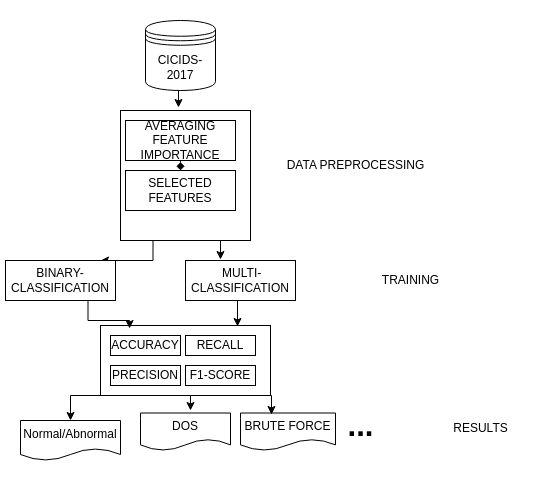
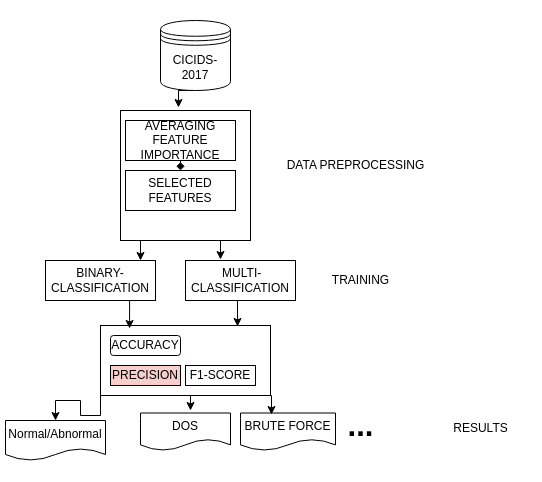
  <mxCell id="0" />
  <mxCell id="1" parent="0" />
  <mxCell id="2" style="edgeStyle=orthogonalEdgeStyle;rounded=0;orthogonalLoop=1;jettySize=auto;html=1;exitX=0.25;exitY=1;exitDx=0;exitDy=0;entryX=0.864;entryY=0;entryDx=0;entryDy=0;entryPerimeter=0;" edge="1" parent="1" source="4" target="28"><mxGeometry relative="1" as="geometry" /></mxCell>
  <mxCell id="3" style="edgeStyle=orthogonalEdgeStyle;rounded=0;orthogonalLoop=1;jettySize=auto;html=1;exitX=0.75;exitY=1;exitDx=0;exitDy=0;entryX=0.318;entryY=-0.025;entryDx=0;entryDy=0;entryPerimeter=0;" edge="1" parent="1" source="4" target="13"><mxGeometry relative="1" as="geometry" /></mxCell>
  <mxCell id="4" value="" style="whiteSpace=wrap;html=1;aspect=fixed;" vertex="1" parent="1"><mxGeometry x="120" y="110" width="130" height="130" as="geometry" /></mxCell>
  <mxCell id="5" style="edgeStyle=orthogonalEdgeStyle;rounded=0;orthogonalLoop=1;jettySize=auto;html=1;exitX=0.5;exitY=1;exitDx=0;exitDy=0;entryX=0.446;entryY=-0.023;entryDx=0;entryDy=0;entryPerimeter=0;" edge="1" parent="1" source="6" target="4"><mxGeometry relative="1" as="geometry" /></mxCell>
- <mxCell id="6" value="CICIDS-2017" style="shape=datastore;whiteSpace=wrap;html=1;" vertex="1" parent="1"><mxGeometry x="145" y="20" width="70" height="70" as="geometry" /></mxCell>
+ <mxCell id="6" value="CICIDS-2017" style="shape=datastore;whiteSpace=wrap;html=1;" vertex="1" parent="1"><mxGeometry x="160" y="20" width="70" height="70" as="geometry" /></mxCell>
  <mxCell id="7" value="SELECTED FEATURES" style="rounded=0;whiteSpace=wrap;html=1;" vertex="1" parent="1"><mxGeometry x="125" y="170" width="110" height="40" as="geometry" /></mxCell>
  <mxCell id="8" style="edgeStyle=orthogonalEdgeStyle;rounded=0;orthogonalLoop=1;jettySize=auto;html=1;exitX=0.5;exitY=1;exitDx=0;exitDy=0;entryX=0.5;entryY=0;entryDx=0;entryDy=0;endArrow=diamond;" edge="1" parent="1" source="9" target="7"><mxGeometry relative="1" as="geometry" /></mxCell>
  <mxCell id="9" value="AVERAGING FEATURE IMPORTANCE" style="rounded=0;whiteSpace=wrap;html=1;" vertex="1" parent="1"><mxGeometry x="125" y="120" width="110" height="40" as="geometry" /></mxCell>
  <mxCell id="10" value="DATA PREPROCESSING" style="text;html=1;align=center;verticalAlign=middle;resizable=0;points=[];autosize=1;strokeColor=none;fillColor=none;" vertex="1" parent="1"><mxGeometry x="275" y="150" width="160" height="30" as="geometry" /></mxCell>
- <mxCell id="11" value="TRAINING" style="text;html=1;align=center;verticalAlign=middle;resizable=0;points=[];autosize=1;strokeColor=none;fillColor=none;" vertex="1" parent="1"><mxGeometry x="370" y="265" width="80" height="30" as="geometry" /></mxCell>
+ <mxCell id="11" value="TRAINING" style="text;html=1;align=center;verticalAlign=middle;resizable=0;points=[];autosize=1;strokeColor=none;fillColor=none;" vertex="1" parent="1"><mxGeometry x="320" y="265" width="80" height="30" as="geometry" /></mxCell>
  <mxCell id="12" style="edgeStyle=orthogonalEdgeStyle;rounded=0;orthogonalLoop=1;jettySize=auto;html=1;exitX=0.5;exitY=1;exitDx=0;exitDy=0;entryX=0.806;entryY=0.014;entryDx=0;entryDy=0;entryPerimeter=0;" edge="1" parent="1" source="13" target="22"><mxGeometry relative="1" as="geometry" /></mxCell>
  <mxCell id="13" value="&amp;nbsp;MULTI-CLASSIFICATION" style="rounded=0;whiteSpace=wrap;html=1;" vertex="1" parent="1"><mxGeometry x="185" y="260" width="110" height="40" as="geometry" /></mxCell>
  <mxCell id="14" style="edgeStyle=orthogonalEdgeStyle;rounded=0;orthogonalLoop=1;jettySize=auto;html=1;exitX=0.5;exitY=1;exitDx=0;exitDy=0;" edge="1" parent="1"><mxGeometry relative="1" as="geometry"><mxPoint x="190" y="398" as="sourcePoint" /><mxPoint x="190" y="398" as="targetPoint" /></mxGeometry></mxCell>
  <mxCell id="15" value="DOS" style="shape=document;whiteSpace=wrap;html=1;boundedLbl=1;" vertex="1" parent="1"><mxGeometry x="140" y="412.5" width="90" height="37.5" as="geometry" /></mxCell>
  <mxCell id="16" value="BRUTE FORCE" style="shape=document;whiteSpace=wrap;html=1;boundedLbl=1;" vertex="1" parent="1"><mxGeometry x="240" y="412.5" width="95" height="37.5" as="geometry" /></mxCell>
  <mxCell id="17" value="RESULTS" style="text;html=1;align=center;verticalAlign=middle;resizable=0;points=[];autosize=1;strokeColor=none;fillColor=none;" vertex="1" parent="1"><mxGeometry x="440" y="412.5" width="80" height="30" as="geometry" /></mxCell>
  <mxCell id="18" value="&lt;b style=&quot;font-size: 31px;&quot;&gt;&lt;font style=&quot;font-size: 31px;&quot;&gt;..&lt;/font&gt;.&lt;/b&gt;" style="text;html=1;align=center;verticalAlign=middle;resizable=0;points=[];autosize=1;strokeColor=none;fillColor=none;" vertex="1" parent="1"><mxGeometry x="335" y="400" width="50" height="50" as="geometry" /></mxCell>
  <mxCell id="19" style="edgeStyle=orthogonalEdgeStyle;rounded=0;orthogonalLoop=1;jettySize=auto;html=1;exitX=0;exitY=1;exitDx=0;exitDy=0;entryX=0.5;entryY=0;entryDx=0;entryDy=0;" edge="1" parent="1" source="22" target="29"><mxGeometry relative="1" as="geometry" /></mxCell>
  <mxCell id="20" style="edgeStyle=orthogonalEdgeStyle;rounded=0;orthogonalLoop=1;jettySize=auto;html=1;exitX=0.5;exitY=1;exitDx=0;exitDy=0;" edge="1" parent="1" source="22"><mxGeometry relative="1" as="geometry"><mxPoint x="190" y="410" as="targetPoint" /></mxGeometry></mxCell>
  <mxCell id="21" style="edgeStyle=orthogonalEdgeStyle;rounded=0;orthogonalLoop=1;jettySize=auto;html=1;exitX=1;exitY=1;exitDx=0;exitDy=0;entryX=0.326;entryY=0.04;entryDx=0;entryDy=0;entryPerimeter=0;" edge="1" parent="1" source="22" target="16"><mxGeometry relative="1" as="geometry" /></mxCell>
  <mxCell id="22" value="" style="rounded=0;whiteSpace=wrap;html=1;" vertex="1" parent="1"><mxGeometry x="100" y="325" width="170" height="70" as="geometry" /></mxCell>
- <mxCell id="23" value="ACCURACY" style="rounded=0;whiteSpace=wrap;html=1;" vertex="1" parent="1"><mxGeometry x="110" y="335" width="70" height="20" as="geometry" /></mxCell>
- <mxCell id="24" value="PRECISION" style="rounded=0;whiteSpace=wrap;html=1;" vertex="1" parent="1"><mxGeometry x="110" y="365" width="70" height="20" as="geometry" /></mxCell>
- <mxCell id="25" value="RECALL" style="rounded=0;whiteSpace=wrap;html=1;" vertex="1" parent="1"><mxGeometry x="185" y="335" width="70" height="20" as="geometry" /></mxCell>
+ <mxCell id="23" value="ACCURACY" style="whiteSpace=wrap;html=1;rounded=1;" vertex="1" parent="1"><mxGeometry x="110" y="335" width="70" height="20" as="geometry" /></mxCell>
+ <mxCell id="24" value="PRECISION" style="rounded=0;whiteSpace=wrap;html=1;fillColor=#f8cecc;" vertex="1" parent="1"><mxGeometry x="110" y="365" width="70" height="20" as="geometry" /></mxCell>
  <mxCell id="26" value="F1-SCORE" style="rounded=0;whiteSpace=wrap;html=1;" vertex="1" parent="1"><mxGeometry x="185" y="365" width="70" height="20" as="geometry" /></mxCell>
  <mxCell id="27" style="edgeStyle=orthogonalEdgeStyle;rounded=0;orthogonalLoop=1;jettySize=auto;html=1;exitX=0.75;exitY=1;exitDx=0;exitDy=0;entryX=0.171;entryY=0.043;entryDx=0;entryDy=0;entryPerimeter=0;" edge="1" parent="1" source="28" target="22"><mxGeometry relative="1" as="geometry" /></mxCell>
- <mxCell id="28" value="BINARY-CLASSIFICATION" style="rounded=0;whiteSpace=wrap;html=1;" vertex="1" parent="1"><mxGeometry x="5" y="260" width="110" height="40" as="geometry" /></mxCell>
- <mxCell id="29" value="Normal/Abnormal" style="shape=document;whiteSpace=wrap;html=1;boundedLbl=1;" vertex="1" parent="1"><mxGeometry x="20" y="420" width="100" height="40" as="geometry" /></mxCell>
+ <mxCell id="28" value="BINARY-CLASSIFICATION" style="rounded=0;whiteSpace=wrap;html=1;" vertex="1" parent="1"><mxGeometry x="45" y="260" width="110" height="40" as="geometry" /></mxCell>
+ <mxCell id="29" value="Normal/Abnormal" style="shape=document;whiteSpace=wrap;html=1;boundedLbl=1;" vertex="1" parent="1"><mxGeometry x="5" y="420" width="100" height="40" as="geometry" /></mxCell>
